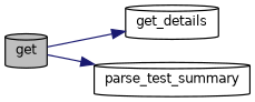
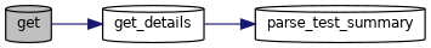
  digraph {
    rankdir=LR
    node [color=black fillcolor=white fontname=Helvetica fontsize=10 shape=cylinder style=filled]
    edge [color=midnightblue fontname=Helvetica fontsize=10 labelfontname=Helvetica labelfontsize=10 style=solid]
    n1 [fillcolor=grey75 fontcolor=black height=0.2 label=get width=0.4]
    n2 [height=0.2 label=get_details width=0.4]
    n3 [height=0.2 label=parse_test_summary width=0.4]
    n1 -> n2
-   n1 -> n3
+   n2 -> n3
  }
